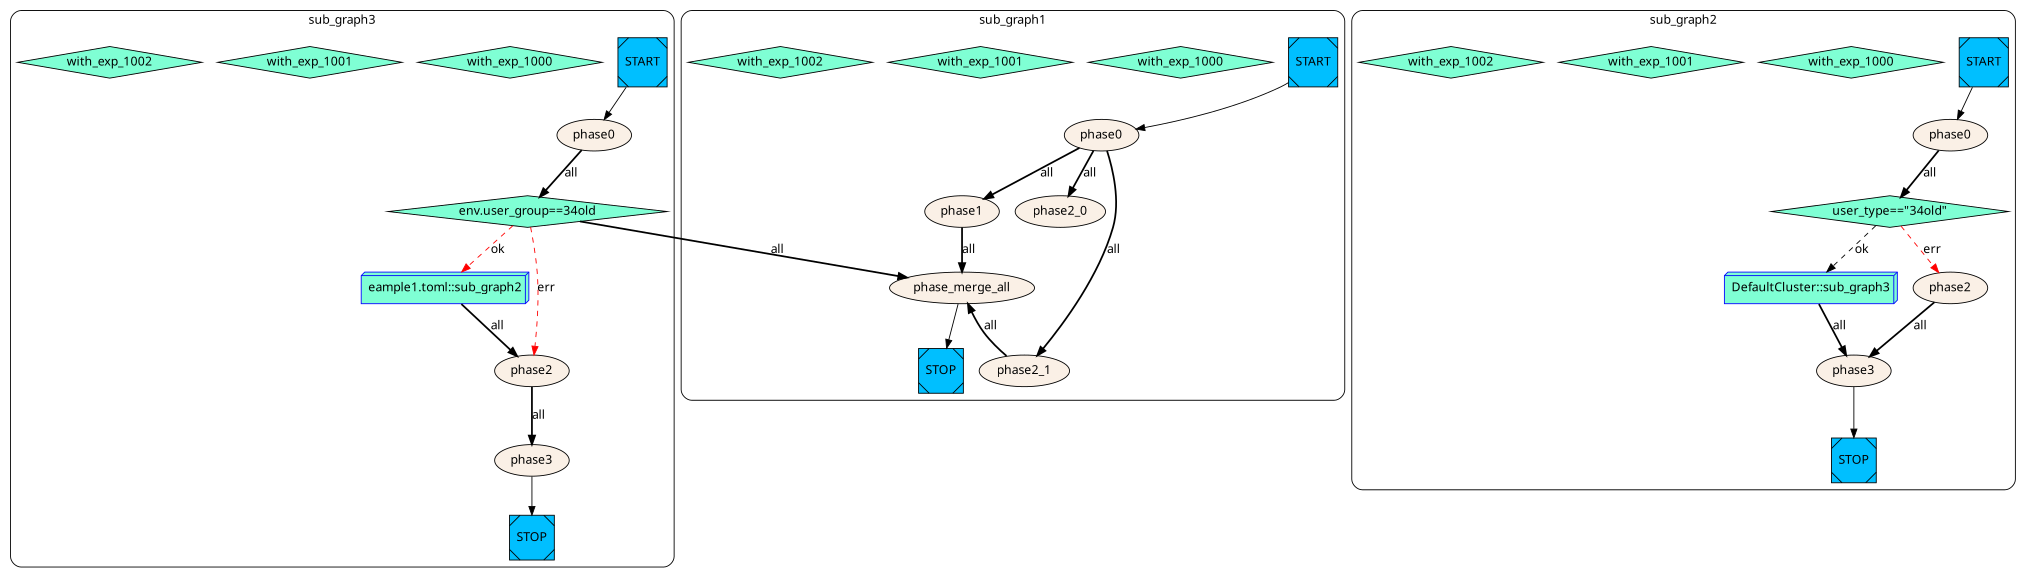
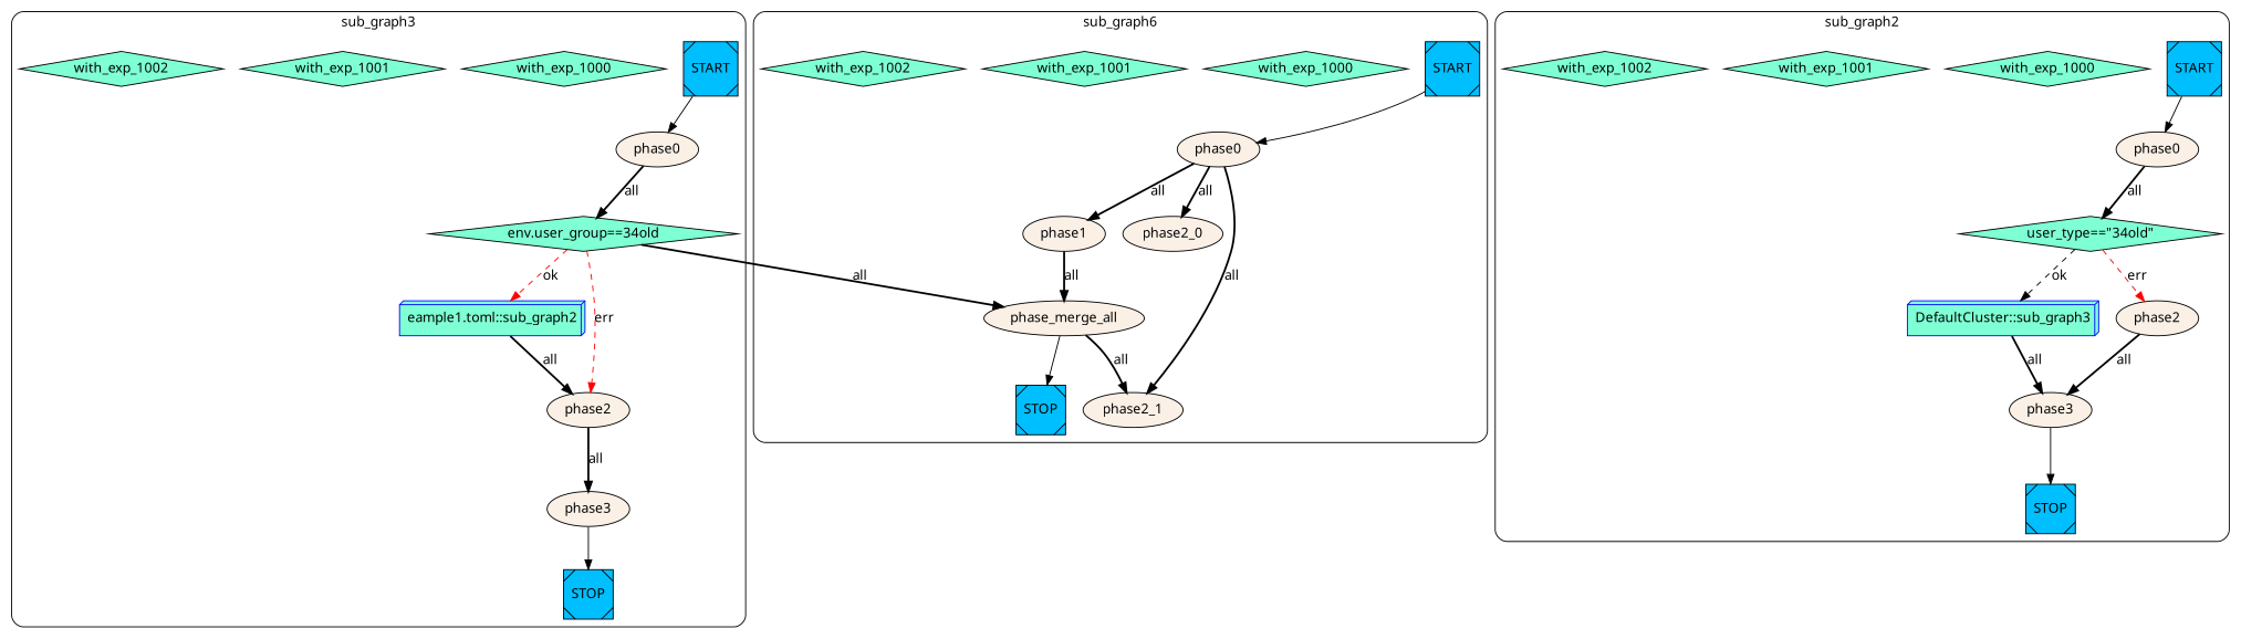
  digraph {
    fontname="Noto Sans"
    rankdir=TB
    node [color=black fillcolor=aquamarine fontname="Noto Sans" style=filled]
    edge [fontname="Noto Sans" style=bold]
    n1 [fillcolor=deepskyblue label=START shape=Msquare]
    n2 [fillcolor=linen label=phase0]
    n3 [fillcolor=deepskyblue label=STOP shape=Msquare]
    n4 [label="env.user_group==34old" shape=diamond]
    n5 [color=blue label="eample1.toml::sub_graph2" shape=box3d]
    n6 [fillcolor=linen label=phase2]
    n7 [fillcolor=linen label=phase3]
    n8 [label=with_exp_1000 shape=diamond]
    n9 [label=with_exp_1001 shape=diamond]
    n10 [label=with_exp_1002 shape=diamond]
    n11 [fillcolor=deepskyblue label=START shape=Msquare]
    n12 [fillcolor=linen label=phase0]
    n13 [fillcolor=deepskyblue label=STOP shape=Msquare]
    n14 [label="user_type==\"34old\"" shape=diamond]
    n15 [color=blue label="DefaultCluster::sub_graph3" shape=box3d]
    n16 [fillcolor=linen label=phase2]
    n17 [fillcolor=linen label=phase3]
    n18 [label=with_exp_1000 shape=diamond]
    n19 [label=with_exp_1001 shape=diamond]
    n20 [label=with_exp_1002 shape=diamond]
    n21 [fillcolor=deepskyblue label=START shape=Msquare]
    n22 [fillcolor=linen label=phase0]
    n23 [fillcolor=deepskyblue label=STOP shape=Msquare]
    n24 [fillcolor=linen label=phase1]
    n25 [fillcolor=linen label=phase2_0]
    n26 [fillcolor=linen label=phase2_1]
    n27 [fillcolor=linen label=phase_merge_all]
    n28 [label=with_exp_1000 shape=diamond]
    n29 [label=with_exp_1001 shape=diamond]
    n30 [label=with_exp_1002 shape=diamond]
    subgraph cluster_1 {
      label=sub_graph3
      style=rounded
      n1
      n2
      n3
      n4
      n5
      n6
      n7
      n8
      n9
      n10
    }
    subgraph cluster_2 {
      label=sub_graph2
      style=rounded
      n11
      n12
      n13
      n14
      n15
      n16
      n17
      n18
      n19
      n20
    }
    subgraph cluster_3 {
-     label=sub_graph1
+     label=sub_graph6
      style=rounded
      n21
      n22
      n23
      n24
      n25
      n26
      n27
      n28
      n29
      n30
    }
    n1 -> n2 [style=""]
    n2 -> n4 [label=all]
    n4 -> n5 [color=red label=ok style=dashed]
    n4 -> n6 [color=red label=err style=dashed]
    n4 -> n27 [label=all]
    n5 -> n6 [label=all]
    n6 -> n7 [label=all]
    n7 -> n3 [style=""]
    n11 -> n12 [style=""]
    n12 -> n14 [label=all]
    n14 -> n15 [label=ok style=dashed]
    n14 -> n16 [color=red label=err style=dashed]
    n15 -> n17 [label=all]
    n16 -> n17 [label=all]
    n17 -> n13 [style=""]
    n21 -> n22 [style=""]
    n22 -> n24 [label=all]
    n22 -> n25 [label=all]
    n22 -> n26 [label=all]
    n24 -> n27 [label=all]
-   n26 -> n27 [label=all]
+   n27 -> n26 [label=all]
    n27 -> n23 [style=""]
  }
